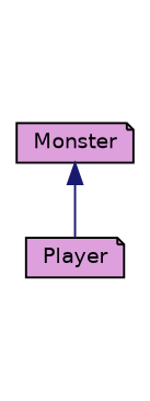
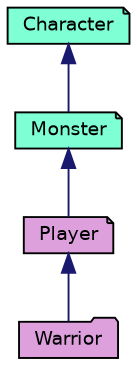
  digraph {
    rankdir=TB
    node [color=black fillcolor=aquamarine fontname=Helvetica fontsize=10 shape=note style=filled]
    edge [color=midnightblue dir=back fontname=Helvetica fontsize=10 labelfontname=Helvetica labelfontsize=10 style=solid]
-   n2 [fillcolor=plum height=0.2 label=Monster width=0.4]
+   n1 [height=0.2 label=Character width=0.4]
+   n2 [height=0.2 label=Monster width=0.4]
    n3 [fillcolor=plum height=0.2 label=Player width=0.4]
+   n4 [fillcolor=plum height=0.2 label=Warrior shape=folder width=0.4]
+   n1 -> n2
    n2 -> n3
+   n3 -> n4
  }
